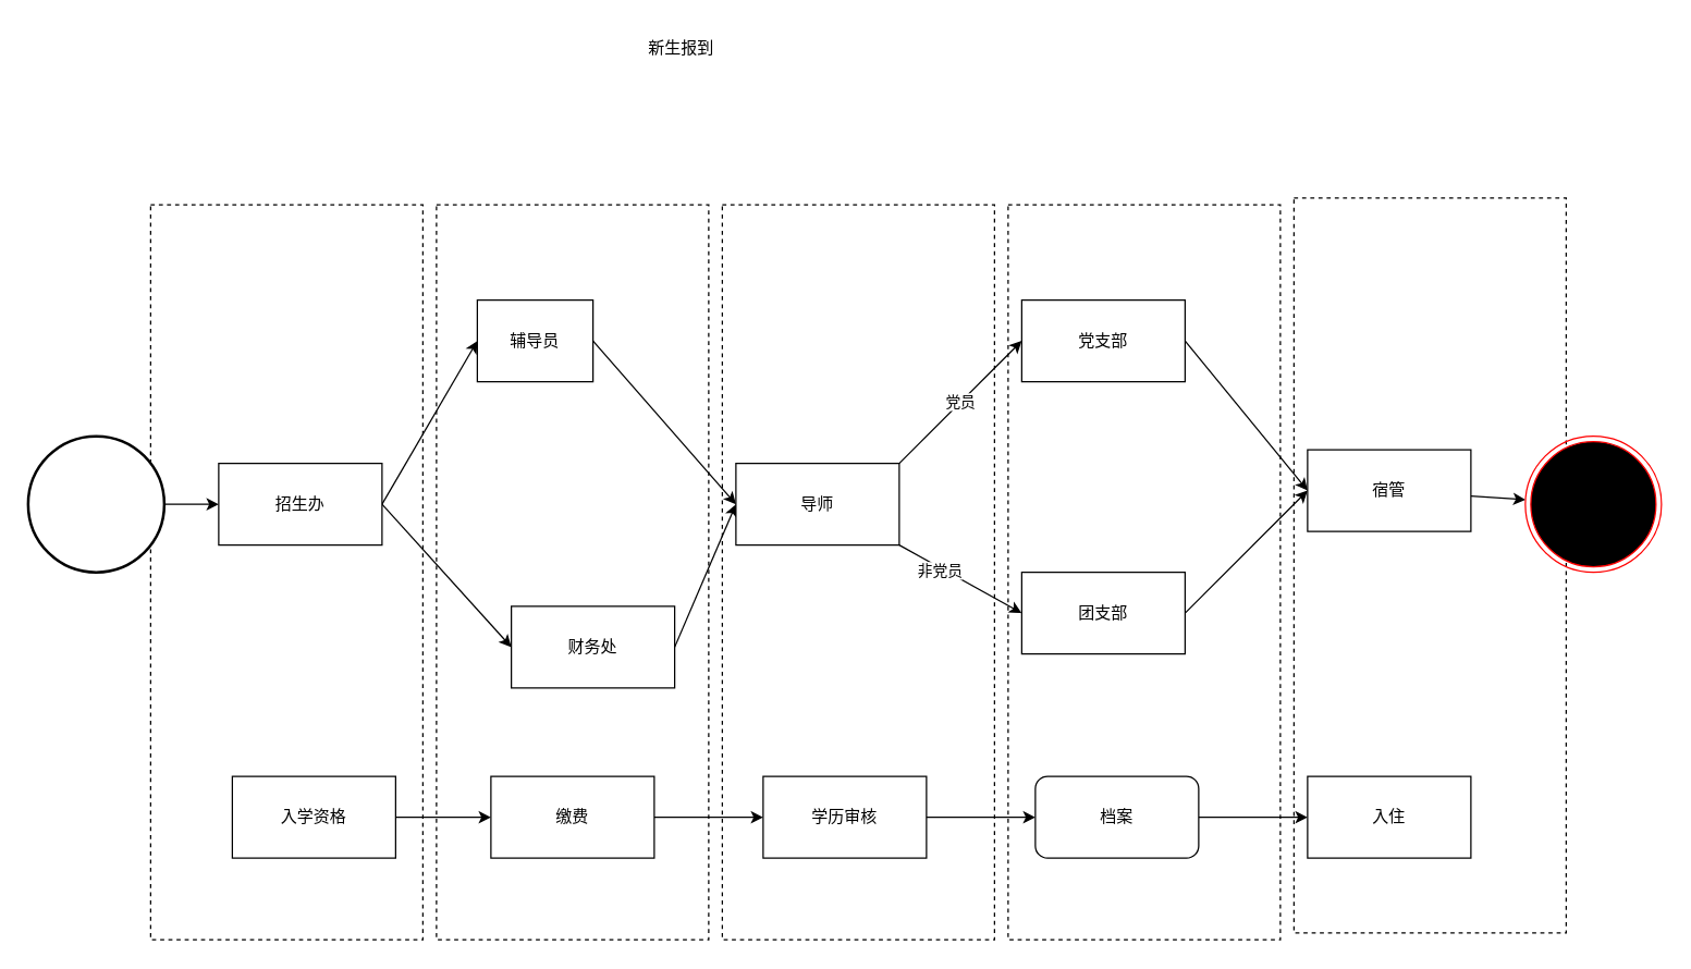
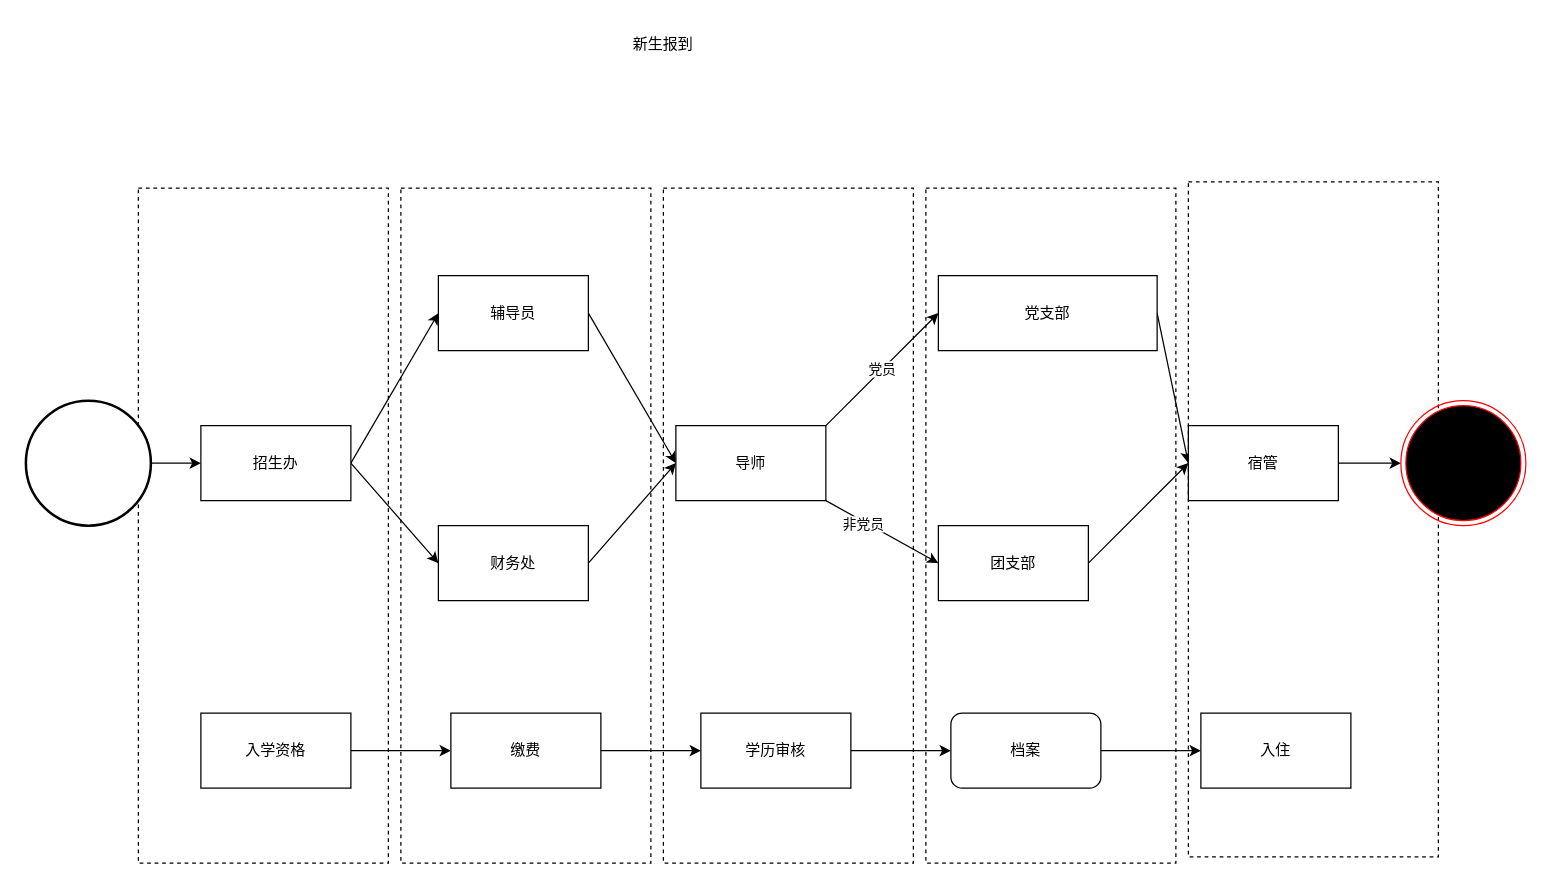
  <mxCell id="0" />
  <mxCell id="1" parent="0" />
  <mxCell id="2" value="" style="rounded=0;whiteSpace=wrap;html=1;dashed=1;" vertex="1" parent="1"><mxGeometry x="950" y="145" width="200" height="540" as="geometry" /></mxCell>
  <mxCell id="3" value="" style="rounded=0;whiteSpace=wrap;html=1;dashed=1;" vertex="1" parent="1"><mxGeometry x="740" y="150" width="200" height="540" as="geometry" /></mxCell>
  <mxCell id="4" value="" style="rounded=0;whiteSpace=wrap;html=1;dashed=1;" vertex="1" parent="1"><mxGeometry x="530" y="150" width="200" height="540" as="geometry" /></mxCell>
  <mxCell id="5" value="" style="rounded=0;whiteSpace=wrap;html=1;dashed=1;" vertex="1" parent="1"><mxGeometry x="320" y="150" width="200" height="540" as="geometry" /></mxCell>
  <mxCell id="6" value="" style="rounded=0;whiteSpace=wrap;html=1;dashed=1;" vertex="1" parent="1"><mxGeometry x="110" y="150" width="200" height="540" as="geometry" /></mxCell>
  <mxCell id="7" style="edgeStyle=none;rounded=0;orthogonalLoop=1;jettySize=auto;html=1;exitX=1;exitY=0.5;exitDx=0;exitDy=0;entryX=0;entryY=0.5;entryDx=0;entryDy=0;" edge="1" parent="1" source="8" target="24"><mxGeometry relative="1" as="geometry" /></mxCell>
- <mxCell id="8" value="党支部" style="rounded=0;whiteSpace=wrap;html=1;" vertex="1" parent="1"><mxGeometry x="750" y="220" width="120" height="60" as="geometry" /></mxCell>
+ <mxCell id="8" value="党支部" style="rounded=0;whiteSpace=wrap;html=1;" vertex="1" parent="1"><mxGeometry x="750" y="220" width="175" height="60" as="geometry" /></mxCell>
  <mxCell id="9" style="edgeStyle=none;rounded=0;orthogonalLoop=1;jettySize=auto;html=1;exitX=1;exitY=0.5;exitDx=0;exitDy=0;entryX=0;entryY=0.5;entryDx=0;entryDy=0;" edge="1" parent="1" source="10" target="16"><mxGeometry relative="1" as="geometry" /></mxCell>
- <mxCell id="10" value="辅导员" style="rounded=0;whiteSpace=wrap;html=1;" vertex="1" parent="1"><mxGeometry x="350" y="220" width="85" height="60" as="geometry" /></mxCell>
+ <mxCell id="10" value="辅导员" style="rounded=0;whiteSpace=wrap;html=1;" vertex="1" parent="1"><mxGeometry x="350" y="220" width="120" height="60" as="geometry" /></mxCell>
  <mxCell id="11" style="edgeStyle=none;rounded=0;orthogonalLoop=1;jettySize=auto;html=1;exitX=1;exitY=0.5;exitDx=0;exitDy=0;" edge="1" parent="1" source="12"><mxGeometry relative="1" as="geometry"><mxPoint x="540" y="370" as="targetPoint" /></mxGeometry></mxCell>
- <mxCell id="12" value="财务处" style="rounded=0;whiteSpace=wrap;html=1;" vertex="1" parent="1"><mxGeometry x="375" y="445" width="120" height="60" as="geometry" /></mxCell>
+ <mxCell id="12" value="财务处" style="rounded=0;whiteSpace=wrap;html=1;" vertex="1" parent="1"><mxGeometry x="350" y="420" width="120" height="60" as="geometry" /></mxCell>
  <mxCell id="13" value="党员" style="edgeStyle=none;rounded=0;orthogonalLoop=1;jettySize=auto;html=1;exitX=1;exitY=0;exitDx=0;exitDy=0;entryX=0;entryY=0.5;entryDx=0;entryDy=0;" edge="1" parent="1" source="16" target="8"><mxGeometry relative="1" as="geometry" /></mxCell>
  <mxCell id="14" style="edgeStyle=none;rounded=0;orthogonalLoop=1;jettySize=auto;html=1;exitX=1;exitY=1;exitDx=0;exitDy=0;entryX=0;entryY=0.5;entryDx=0;entryDy=0;" edge="1" parent="1" source="16" target="22"><mxGeometry relative="1" as="geometry" /></mxCell>
  <mxCell id="15" value="非党员" style="edgeLabel;html=1;align=center;verticalAlign=middle;resizable=0;points=[];" vertex="1" connectable="0" parent="14"><mxGeometry x="-0.313" y="-2" relative="1" as="geometry"><mxPoint as="offset" /></mxGeometry></mxCell>
  <mxCell id="16" value="导师" style="rounded=0;whiteSpace=wrap;html=1;" vertex="1" parent="1"><mxGeometry x="540" y="340" width="120" height="60" as="geometry" /></mxCell>
  <mxCell id="17" style="rounded=0;orthogonalLoop=1;jettySize=auto;html=1;exitX=1;exitY=0.5;exitDx=0;exitDy=0;entryX=0;entryY=0.5;entryDx=0;entryDy=0;" edge="1" parent="1" source="19" target="10"><mxGeometry relative="1" as="geometry" /></mxCell>
  <mxCell id="18" style="edgeStyle=none;rounded=0;orthogonalLoop=1;jettySize=auto;html=1;exitX=1;exitY=0.5;exitDx=0;exitDy=0;entryX=0;entryY=0.5;entryDx=0;entryDy=0;" edge="1" parent="1" source="19" target="12"><mxGeometry relative="1" as="geometry" /></mxCell>
  <mxCell id="19" value="招生办" style="rounded=0;whiteSpace=wrap;html=1;" vertex="1" parent="1"><mxGeometry x="160" y="340" width="120" height="60" as="geometry" /></mxCell>
- <mxCell id="20" value="新生报到" style="text;html=1;strokeColor=none;fillColor=none;align=center;verticalAlign=middle;whiteSpace=wrap;rounded=0;" vertex="1" parent="1"><mxGeometry x="470" y="20" width="60" height="30" as="geometry" /></mxCell>
+ <mxCell id="20" value="新生报到" style="text;html=1;strokeColor=none;fillColor=none;align=center;verticalAlign=middle;whiteSpace=wrap;rounded=0;" vertex="1" parent="1"><mxGeometry x="500" y="20" width="60" height="30" as="geometry" /></mxCell>
  <mxCell id="21" style="edgeStyle=none;rounded=0;orthogonalLoop=1;jettySize=auto;html=1;exitX=1;exitY=0.5;exitDx=0;exitDy=0;entryX=0;entryY=0.5;entryDx=0;entryDy=0;" edge="1" parent="1" source="22" target="24"><mxGeometry relative="1" as="geometry"><mxPoint x="930" y="360" as="targetPoint" /></mxGeometry></mxCell>
  <mxCell id="22" value="团支部" style="rounded=0;whiteSpace=wrap;html=1;" vertex="1" parent="1"><mxGeometry x="750" y="420" width="120" height="60" as="geometry" /></mxCell>
  <mxCell id="23" value="" style="edgeStyle=none;rounded=0;orthogonalLoop=1;jettySize=auto;html=1;" edge="1" parent="1" source="24" target="27"><mxGeometry relative="1" as="geometry" /></mxCell>
- <mxCell id="24" value="宿管" style="rounded=0;whiteSpace=wrap;html=1;" vertex="1" parent="1"><mxGeometry x="960" y="330" width="120" height="60" as="geometry" /></mxCell>
+ <mxCell id="24" value="宿管" style="rounded=0;whiteSpace=wrap;html=1;" vertex="1" parent="1"><mxGeometry x="950" y="340" width="120" height="60" as="geometry" /></mxCell>
  <mxCell id="25" value="" style="edgeStyle=none;rounded=0;orthogonalLoop=1;jettySize=auto;html=1;" edge="1" parent="1" source="26" target="19"><mxGeometry relative="1" as="geometry" /></mxCell>
  <mxCell id="26" value="" style="strokeWidth=2;html=1;shape=mxgraph.flowchart.start_2;whiteSpace=wrap;" vertex="1" parent="1"><mxGeometry x="20" y="320" width="100" height="100" as="geometry" /></mxCell>
  <mxCell id="27" value="" style="ellipse;html=1;shape=endState;fillColor=#000000;strokeColor=#ff0000;" vertex="1" parent="1"><mxGeometry x="1120" y="320" width="100" height="100" as="geometry" /></mxCell>
  <mxCell id="28" value="" style="edgeStyle=none;rounded=0;orthogonalLoop=1;jettySize=auto;html=1;" edge="1" parent="1" source="29" target="31"><mxGeometry relative="1" as="geometry" /></mxCell>
- <mxCell id="29" value="入学资格" style="rounded=0;whiteSpace=wrap;html=1;" vertex="1" parent="1"><mxGeometry x="170" y="570" width="120" height="60" as="geometry" /></mxCell>
+ <mxCell id="29" value="入学资格" style="rounded=0;whiteSpace=wrap;html=1;" vertex="1" parent="1"><mxGeometry x="160" y="570" width="120" height="60" as="geometry" /></mxCell>
  <mxCell id="30" value="" style="edgeStyle=none;rounded=0;orthogonalLoop=1;jettySize=auto;html=1;" edge="1" parent="1" source="31" target="33"><mxGeometry relative="1" as="geometry" /></mxCell>
  <mxCell id="31" value="缴费" style="rounded=0;whiteSpace=wrap;html=1;" vertex="1" parent="1"><mxGeometry x="360" y="570" width="120" height="60" as="geometry" /></mxCell>
  <mxCell id="32" value="" style="edgeStyle=none;rounded=0;orthogonalLoop=1;jettySize=auto;html=1;" edge="1" parent="1" source="33" target="35"><mxGeometry relative="1" as="geometry" /></mxCell>
  <mxCell id="33" value="学历审核" style="rounded=0;whiteSpace=wrap;html=1;" vertex="1" parent="1"><mxGeometry x="560" y="570" width="120" height="60" as="geometry" /></mxCell>
  <mxCell id="34" value="" style="edgeStyle=none;rounded=0;orthogonalLoop=1;jettySize=auto;html=1;" edge="1" parent="1" source="35" target="36"><mxGeometry relative="1" as="geometry" /></mxCell>
  <mxCell id="35" value="档案" style="whiteSpace=wrap;html=1;rounded=1;" vertex="1" parent="1"><mxGeometry x="760" y="570" width="120" height="60" as="geometry" /></mxCell>
  <mxCell id="36" value="入住" style="rounded=0;whiteSpace=wrap;html=1;" vertex="1" parent="1"><mxGeometry x="960" y="570" width="120" height="60" as="geometry" /></mxCell>
